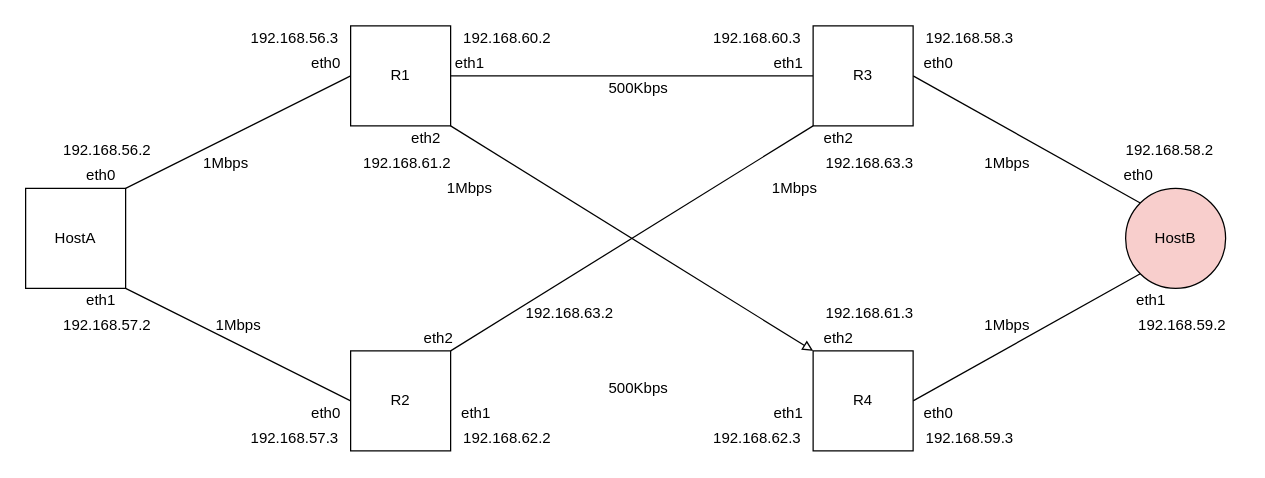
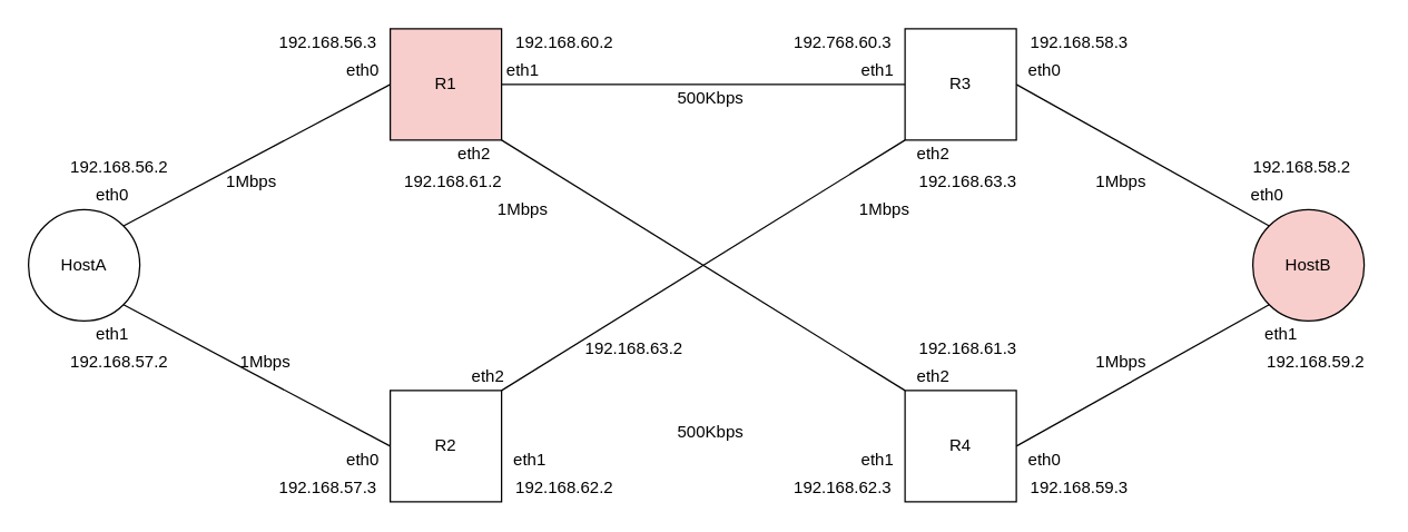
  <mxCell id="0" />
  <mxCell id="1" parent="0" />
  <mxCell id="2" style="edgeStyle=none;html=1;exitX=1;exitY=0;exitDx=0;exitDy=0;entryX=0;entryY=0.5;entryDx=0;entryDy=0;endArrow=none;endFill=0;" parent="1" source="4" target="9" edge="1"><mxGeometry relative="1" as="geometry" /></mxCell>
  <mxCell id="3" style="edgeStyle=none;html=1;exitX=1;exitY=1;exitDx=0;exitDy=0;entryX=0;entryY=0.5;entryDx=0;entryDy=0;endArrow=none;endFill=0;" parent="1" source="4" target="13" edge="1"><mxGeometry relative="1" as="geometry" /></mxCell>
- <mxCell id="4" value="HostA" style="whiteSpace=wrap;html=1;aspect=fixed;rounded=0;" parent="1" vertex="1"><mxGeometry x="20" y="150" width="80" height="80" as="geometry" /></mxCell>
+ <mxCell id="4" value="HostA" style="ellipse;whiteSpace=wrap;html=1;aspect=fixed;" parent="1" vertex="1"><mxGeometry x="20" y="150" width="80" height="80" as="geometry" /></mxCell>
  <mxCell id="5" style="edgeStyle=none;html=1;exitX=0;exitY=0;exitDx=0;exitDy=0;entryX=1;entryY=0.5;entryDx=0;entryDy=0;endArrow=none;endFill=0;" parent="1" source="6" target="14" edge="1"><mxGeometry relative="1" as="geometry" /></mxCell>
  <mxCell id="6" value="HostB" style="ellipse;whiteSpace=wrap;html=1;aspect=fixed;fillColor=#f8cecc;" parent="1" vertex="1"><mxGeometry x="900" y="150" width="80" height="80" as="geometry" /></mxCell>
  <mxCell id="7" style="edgeStyle=none;html=1;exitX=1;exitY=0.5;exitDx=0;exitDy=0;entryX=0;entryY=0.5;entryDx=0;entryDy=0;endArrow=none;endFill=0;" parent="1" source="9" target="14" edge="1"><mxGeometry relative="1" as="geometry" /></mxCell>
- <mxCell id="8" style="edgeStyle=none;html=1;exitX=1;exitY=1;exitDx=0;exitDy=0;entryX=0;entryY=0;entryDx=0;entryDy=0;endArrow=block;endFill=0;" parent="1" source="9" target="11" edge="1"><mxGeometry relative="1" as="geometry" /></mxCell>
- <mxCell id="9" value="R1" style="whiteSpace=wrap;html=1;aspect=fixed;" parent="1" vertex="1"><mxGeometry x="280" y="20" width="80" height="80" as="geometry" /></mxCell>
+ <mxCell id="8" style="edgeStyle=none;html=1;exitX=1;exitY=1;exitDx=0;exitDy=0;entryX=0;entryY=0;entryDx=0;entryDy=0;endArrow=none;endFill=0;" parent="1" source="9" target="11" edge="1"><mxGeometry relative="1" as="geometry" /></mxCell>
+ <mxCell id="9" value="R1" style="whiteSpace=wrap;html=1;aspect=fixed;fillColor=#f8cecc;" parent="1" vertex="1"><mxGeometry x="280" y="20" width="80" height="80" as="geometry" /></mxCell>
  <mxCell id="10" style="edgeStyle=none;html=1;exitX=1;exitY=0.5;exitDx=0;exitDy=0;entryX=0;entryY=1;entryDx=0;entryDy=0;endArrow=none;endFill=0;" parent="1" source="11" target="6" edge="1"><mxGeometry relative="1" as="geometry" /></mxCell>
  <mxCell id="11" value="R4" style="whiteSpace=wrap;html=1;aspect=fixed;" parent="1" vertex="1"><mxGeometry x="650" y="280" width="80" height="80" as="geometry" /></mxCell>
  <mxCell id="12" style="edgeStyle=none;html=1;exitX=1;exitY=0;exitDx=0;exitDy=0;entryX=0;entryY=1;entryDx=0;entryDy=0;endArrow=none;endFill=0;" parent="1" source="13" target="14" edge="1"><mxGeometry relative="1" as="geometry" /></mxCell>
  <mxCell id="13" value="R2" style="whiteSpace=wrap;html=1;aspect=fixed;" parent="1" vertex="1"><mxGeometry x="280" y="280" width="80" height="80" as="geometry" /></mxCell>
  <mxCell id="14" value="R3" style="whiteSpace=wrap;html=1;aspect=fixed;" parent="1" vertex="1"><mxGeometry x="650" y="20" width="80" height="80" as="geometry" /></mxCell>
  <mxCell id="15" value="1Mbps" style="text;html=1;align=center;verticalAlign=middle;resizable=0;points=[];autosize=1;strokeColor=none;fillColor=none;" parent="1" vertex="1"><mxGeometry x="155" y="120" width="50" height="20" as="geometry" /></mxCell>
  <mxCell id="16" value="1Mbps" style="text;html=1;align=center;verticalAlign=middle;resizable=0;points=[];autosize=1;strokeColor=none;fillColor=none;" parent="1" vertex="1"><mxGeometry x="165" y="250" width="50" height="20" as="geometry" /></mxCell>
  <mxCell id="17" value="1Mbps" style="text;html=1;align=center;verticalAlign=middle;resizable=0;points=[];autosize=1;strokeColor=none;fillColor=none;" parent="1" vertex="1"><mxGeometry x="780" y="250" width="50" height="20" as="geometry" /></mxCell>
  <mxCell id="18" value="1Mbps" style="text;html=1;align=center;verticalAlign=middle;resizable=0;points=[];autosize=1;strokeColor=none;fillColor=none;" parent="1" vertex="1"><mxGeometry x="780" y="120" width="50" height="20" as="geometry" /></mxCell>
  <mxCell id="19" value="1Mbps" style="text;html=1;align=center;verticalAlign=middle;resizable=0;points=[];autosize=1;strokeColor=none;fillColor=none;" parent="1" vertex="1"><mxGeometry x="610" y="140" width="50" height="20" as="geometry" /></mxCell>
  <mxCell id="20" value="1Mbps" style="text;html=1;align=center;verticalAlign=middle;resizable=0;points=[];autosize=1;strokeColor=none;fillColor=none;" parent="1" vertex="1"><mxGeometry x="350" y="140" width="50" height="20" as="geometry" /></mxCell>
  <mxCell id="21" value="500Kbps" style="text;html=1;align=center;verticalAlign=middle;resizable=0;points=[];autosize=1;strokeColor=none;fillColor=none;" parent="1" vertex="1"><mxGeometry x="480" y="60" width="60" height="20" as="geometry" /></mxCell>
  <mxCell id="22" value="500Kbps" style="text;html=1;align=center;verticalAlign=middle;resizable=0;points=[];autosize=1;strokeColor=none;fillColor=none;" parent="1" vertex="1"><mxGeometry x="480" y="300" width="60" height="20" as="geometry" /></mxCell>
  <mxCell id="23" value="eth0" style="text;html=1;align=center;verticalAlign=middle;resizable=0;points=[];autosize=1;strokeColor=none;fillColor=none;" vertex="1" parent="1"><mxGeometry x="60" y="130" width="40" height="20" as="geometry" /></mxCell>
  <mxCell id="24" value="eth1" style="text;html=1;align=center;verticalAlign=middle;resizable=0;points=[];autosize=1;strokeColor=none;fillColor=none;" vertex="1" parent="1"><mxGeometry x="60" y="230" width="40" height="20" as="geometry" /></mxCell>
  <mxCell id="25" value="eth0" style="text;html=1;align=center;verticalAlign=middle;resizable=0;points=[];autosize=1;strokeColor=none;fillColor=none;" vertex="1" parent="1"><mxGeometry x="890" y="130" width="40" height="20" as="geometry" /></mxCell>
  <mxCell id="26" value="eth1" style="text;html=1;align=center;verticalAlign=middle;resizable=0;points=[];autosize=1;strokeColor=none;fillColor=none;" vertex="1" parent="1"><mxGeometry x="900" y="230" width="40" height="20" as="geometry" /></mxCell>
  <mxCell id="27" value="eth0" style="text;html=1;align=center;verticalAlign=middle;resizable=0;points=[];autosize=1;strokeColor=none;fillColor=none;" vertex="1" parent="1"><mxGeometry x="240" y="40" width="40" height="20" as="geometry" /></mxCell>
  <mxCell id="28" value="eth1" style="text;html=1;align=center;verticalAlign=middle;resizable=0;points=[];autosize=1;strokeColor=none;fillColor=none;" vertex="1" parent="1"><mxGeometry x="355" y="40" width="40" height="20" as="geometry" /></mxCell>
  <mxCell id="29" value="eth2" style="text;html=1;align=center;verticalAlign=middle;resizable=0;points=[];autosize=1;strokeColor=none;fillColor=none;" vertex="1" parent="1"><mxGeometry x="320" y="100" width="40" height="20" as="geometry" /></mxCell>
  <mxCell id="30" value="eth0" style="text;html=1;align=center;verticalAlign=middle;resizable=0;points=[];autosize=1;strokeColor=none;fillColor=none;" vertex="1" parent="1"><mxGeometry x="730" y="40" width="40" height="20" as="geometry" /></mxCell>
  <mxCell id="31" value="eth0" style="text;html=1;align=center;verticalAlign=middle;resizable=0;points=[];autosize=1;strokeColor=none;fillColor=none;" vertex="1" parent="1"><mxGeometry x="730" y="320" width="40" height="20" as="geometry" /></mxCell>
  <mxCell id="32" value="eth0" style="text;html=1;align=center;verticalAlign=middle;resizable=0;points=[];autosize=1;strokeColor=none;fillColor=none;" vertex="1" parent="1"><mxGeometry x="240" y="320" width="40" height="20" as="geometry" /></mxCell>
  <mxCell id="33" value="eth1" style="text;html=1;align=center;verticalAlign=middle;resizable=0;points=[];autosize=1;strokeColor=none;fillColor=none;" vertex="1" parent="1"><mxGeometry x="610" y="40" width="40" height="20" as="geometry" /></mxCell>
  <mxCell id="34" value="eth1" style="text;html=1;align=center;verticalAlign=middle;resizable=0;points=[];autosize=1;strokeColor=none;fillColor=none;" vertex="1" parent="1"><mxGeometry x="610" y="320" width="40" height="20" as="geometry" /></mxCell>
  <mxCell id="35" value="eth1" style="text;html=1;align=center;verticalAlign=middle;resizable=0;points=[];autosize=1;strokeColor=none;fillColor=none;" vertex="1" parent="1"><mxGeometry x="360" y="320" width="40" height="20" as="geometry" /></mxCell>
  <mxCell id="36" value="eth2" style="text;html=1;align=center;verticalAlign=middle;resizable=0;points=[];autosize=1;strokeColor=none;fillColor=none;" vertex="1" parent="1"><mxGeometry x="330" y="260" width="40" height="20" as="geometry" /></mxCell>
  <mxCell id="37" value="eth2" style="text;html=1;align=center;verticalAlign=middle;resizable=0;points=[];autosize=1;strokeColor=none;fillColor=none;" vertex="1" parent="1"><mxGeometry x="650" y="260" width="40" height="20" as="geometry" /></mxCell>
  <mxCell id="38" value="eth2" style="text;html=1;align=center;verticalAlign=middle;resizable=0;points=[];autosize=1;strokeColor=none;fillColor=none;" vertex="1" parent="1"><mxGeometry x="650" y="100" width="40" height="20" as="geometry" /></mxCell>
  <mxCell id="39" value="192.168.56.2" style="text;html=1;align=center;verticalAlign=middle;resizable=0;points=[];autosize=1;strokeColor=none;fillColor=none;" vertex="1" parent="1"><mxGeometry x="40" y="110" width="90" height="20" as="geometry" /></mxCell>
  <mxCell id="40" value="192.168.57.2" style="text;html=1;align=center;verticalAlign=middle;resizable=0;points=[];autosize=1;strokeColor=none;fillColor=none;" vertex="1" parent="1"><mxGeometry x="40" y="250" width="90" height="20" as="geometry" /></mxCell>
  <mxCell id="41" value="192.168.56.3" style="text;html=1;align=center;verticalAlign=middle;resizable=0;points=[];autosize=1;strokeColor=none;fillColor=none;" vertex="1" parent="1"><mxGeometry x="190" y="20" width="90" height="20" as="geometry" /></mxCell>
  <mxCell id="42" value="192.168.57.3" style="text;html=1;align=center;verticalAlign=middle;resizable=0;points=[];autosize=1;strokeColor=none;fillColor=none;" vertex="1" parent="1"><mxGeometry x="190" y="340" width="90" height="20" as="geometry" /></mxCell>
  <mxCell id="43" value="192.168.58.2" style="text;html=1;align=center;verticalAlign=middle;resizable=0;points=[];autosize=1;strokeColor=none;fillColor=none;" vertex="1" parent="1"><mxGeometry x="890" y="110" width="90" height="20" as="geometry" /></mxCell>
  <mxCell id="44" value="192.168.59.2" style="text;html=1;align=center;verticalAlign=middle;resizable=0;points=[];autosize=1;strokeColor=none;fillColor=none;" vertex="1" parent="1"><mxGeometry x="900" y="250" width="90" height="20" as="geometry" /></mxCell>
  <mxCell id="45" value="192.168.58.3" style="text;html=1;align=center;verticalAlign=middle;resizable=0;points=[];autosize=1;strokeColor=none;fillColor=none;" vertex="1" parent="1"><mxGeometry x="730" y="20" width="90" height="20" as="geometry" /></mxCell>
  <mxCell id="46" value="192.168.59.3" style="text;html=1;align=center;verticalAlign=middle;resizable=0;points=[];autosize=1;strokeColor=none;fillColor=none;" vertex="1" parent="1"><mxGeometry x="730" y="340" width="90" height="20" as="geometry" /></mxCell>
  <mxCell id="47" value="192.168.60.2" style="text;html=1;align=center;verticalAlign=middle;resizable=0;points=[];autosize=1;strokeColor=none;fillColor=none;" vertex="1" parent="1"><mxGeometry x="360" y="20" width="90" height="20" as="geometry" /></mxCell>
- <mxCell id="48" value="192.168.60.3" style="text;html=1;align=center;verticalAlign=middle;resizable=0;points=[];autosize=1;strokeColor=none;fillColor=none;" vertex="1" parent="1"><mxGeometry x="560" y="20" width="90" height="20" as="geometry" /></mxCell>
+ <mxCell id="48" value="192.768.60.3" style="text;html=1;align=center;verticalAlign=middle;resizable=0;points=[];autosize=1;strokeColor=none;fillColor=none;" vertex="1" parent="1"><mxGeometry x="560" y="20" width="90" height="20" as="geometry" /></mxCell>
  <mxCell id="49" value="192.168.61.2" style="text;html=1;align=center;verticalAlign=middle;resizable=0;points=[];autosize=1;strokeColor=none;fillColor=none;" vertex="1" parent="1"><mxGeometry x="280" y="120" width="90" height="20" as="geometry" /></mxCell>
  <mxCell id="50" value="192.168.61.3" style="text;html=1;align=center;verticalAlign=middle;resizable=0;points=[];autosize=1;strokeColor=none;fillColor=none;" vertex="1" parent="1"><mxGeometry x="650" y="240" width="90" height="20" as="geometry" /></mxCell>
  <mxCell id="51" value="192.168.62.2" style="text;html=1;align=center;verticalAlign=middle;resizable=0;points=[];autosize=1;strokeColor=none;fillColor=none;" vertex="1" parent="1"><mxGeometry x="360" y="340" width="90" height="20" as="geometry" /></mxCell>
  <mxCell id="52" value="192.168.62.3" style="text;html=1;align=center;verticalAlign=middle;resizable=0;points=[];autosize=1;strokeColor=none;fillColor=none;" vertex="1" parent="1"><mxGeometry x="560" y="340" width="90" height="20" as="geometry" /></mxCell>
  <mxCell id="53" value="192.168.63.2" style="text;html=1;align=center;verticalAlign=middle;resizable=0;points=[];autosize=1;strokeColor=none;fillColor=none;" vertex="1" parent="1"><mxGeometry x="410" y="240" width="90" height="20" as="geometry" /></mxCell>
  <mxCell id="54" value="192.168.63.3" style="text;html=1;align=center;verticalAlign=middle;resizable=0;points=[];autosize=1;strokeColor=none;fillColor=none;" vertex="1" parent="1"><mxGeometry x="650" y="120" width="90" height="20" as="geometry" /></mxCell>
